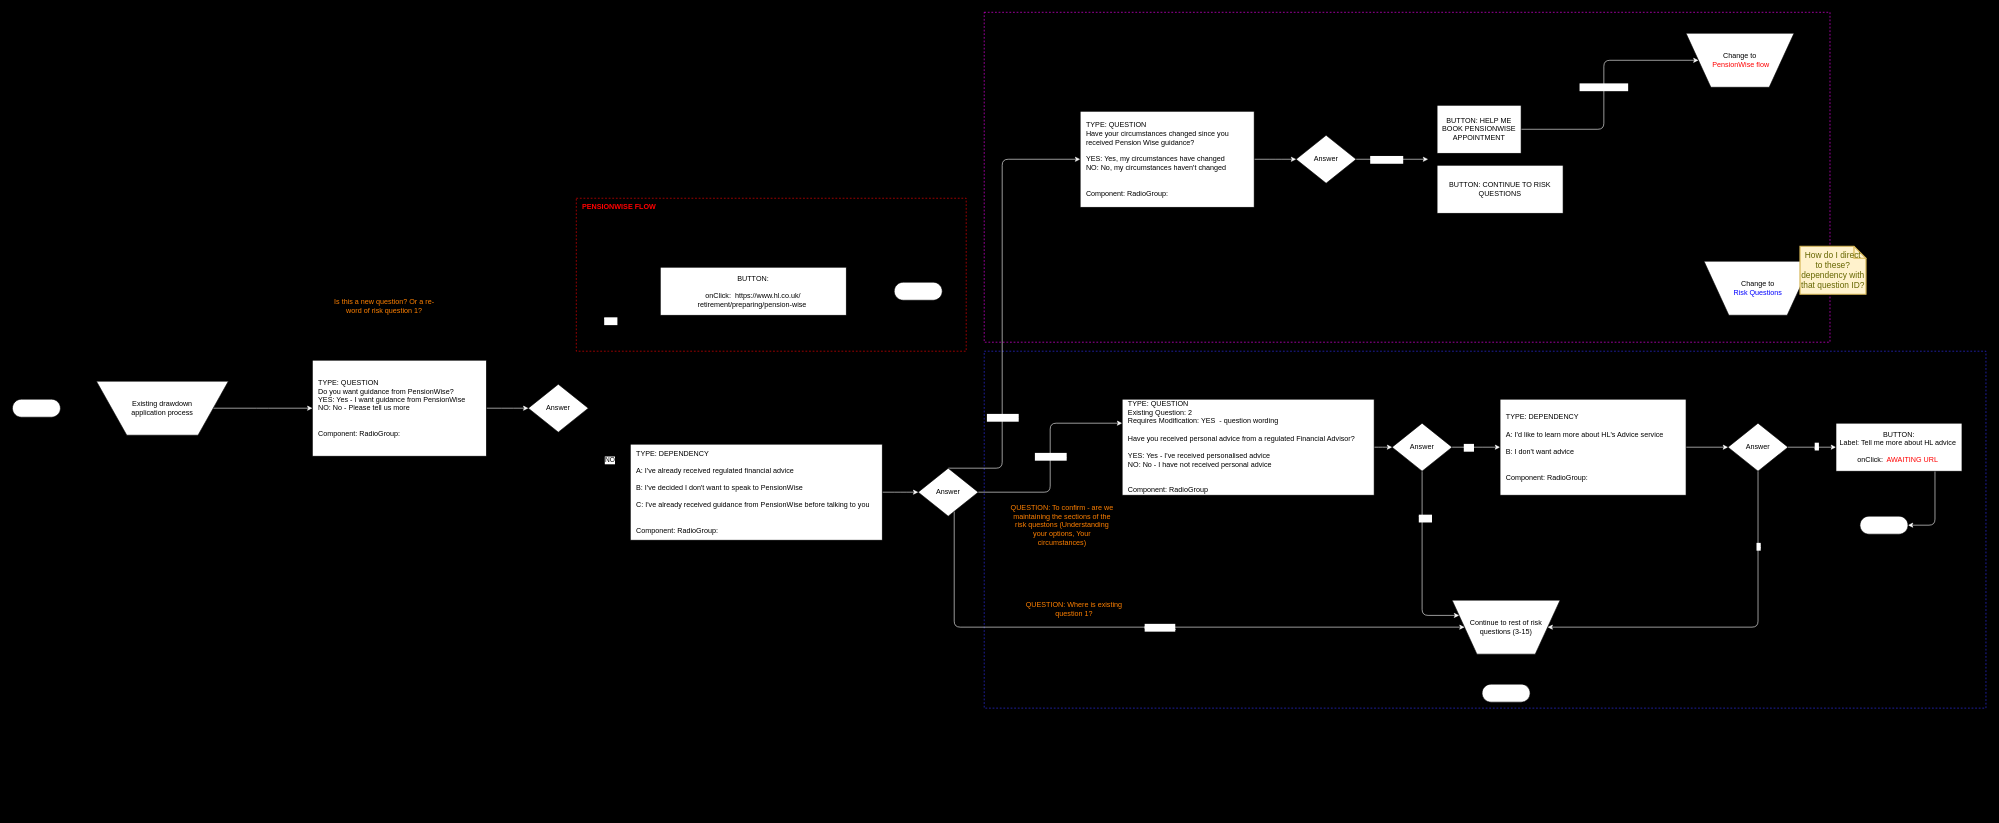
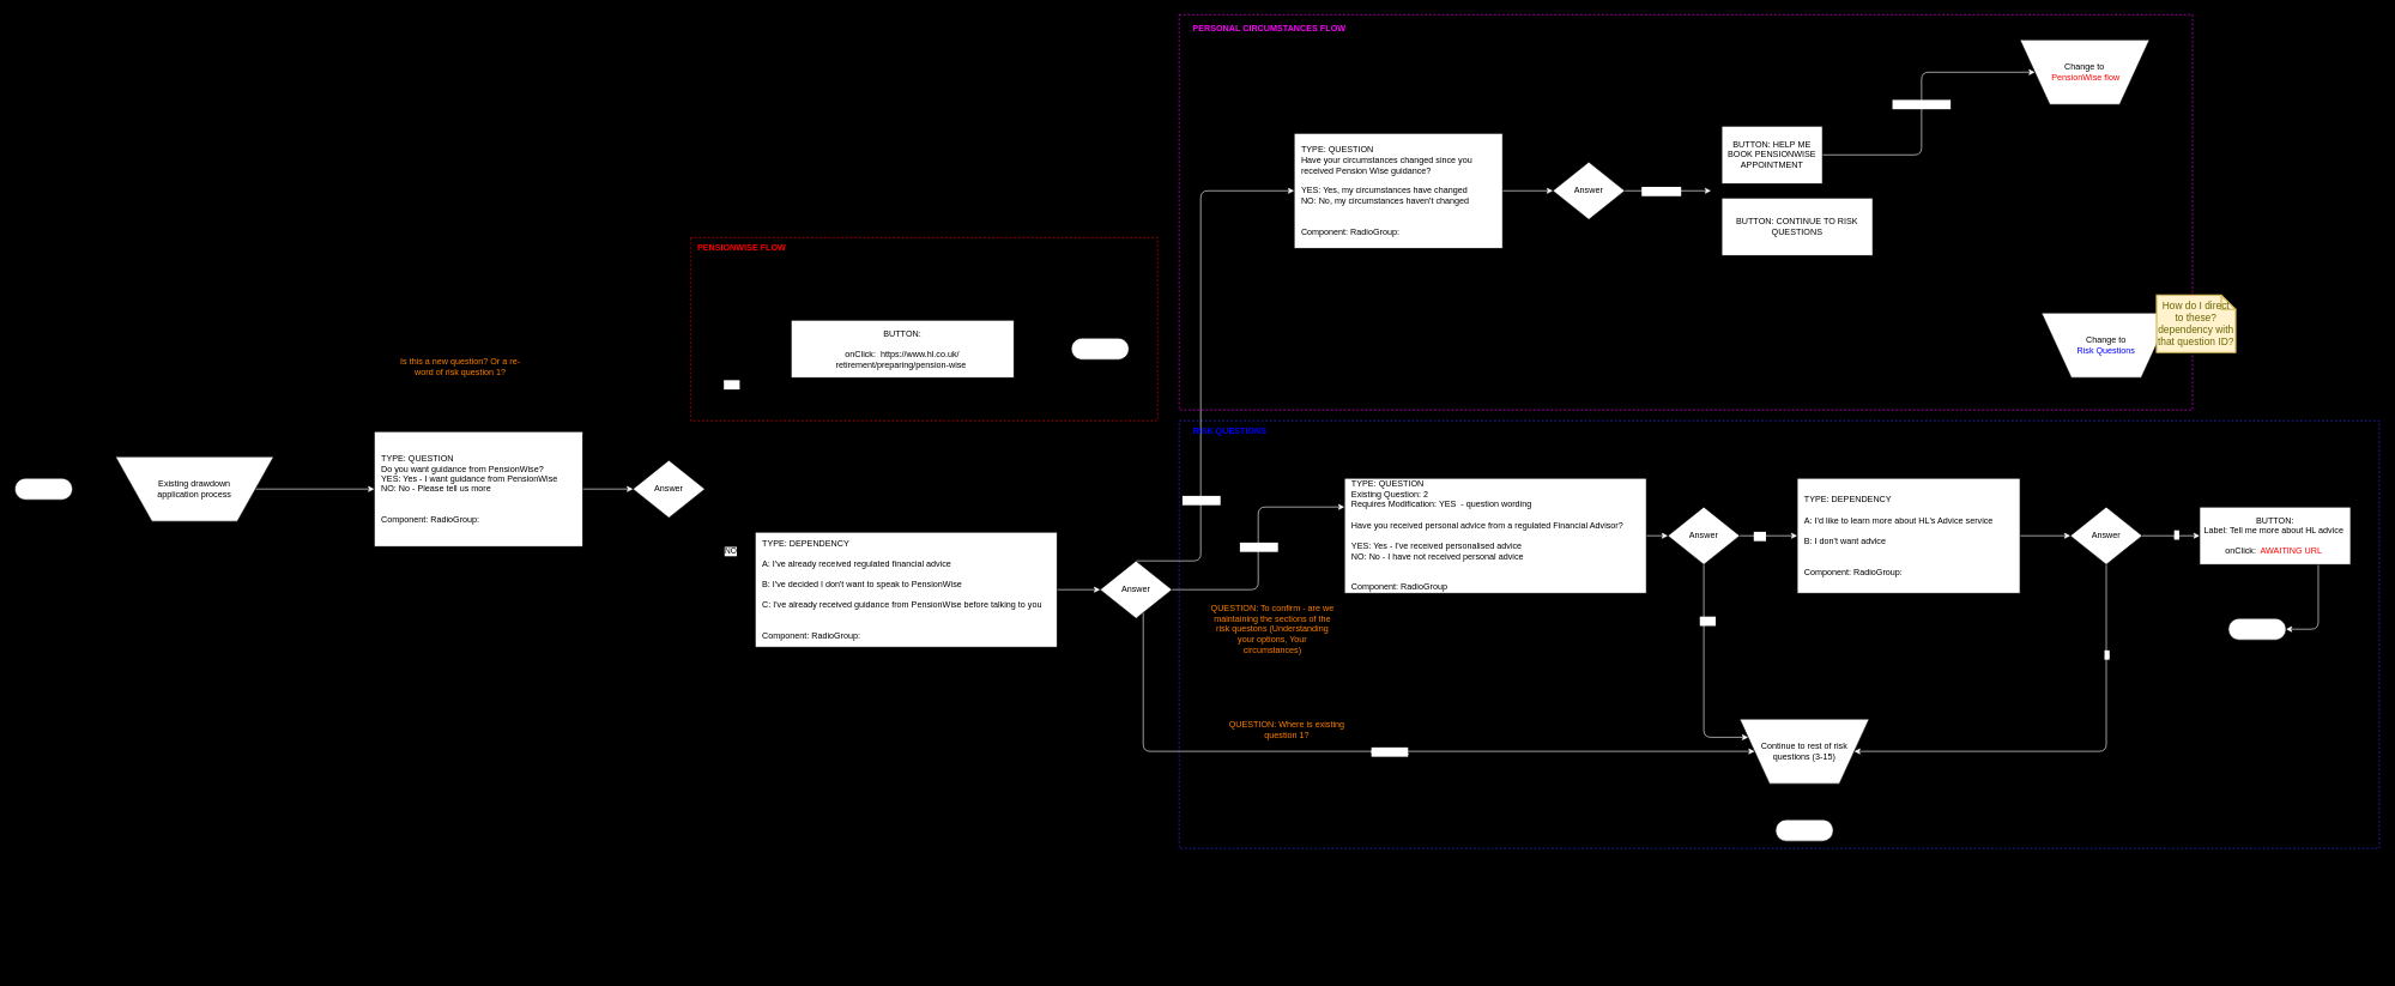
  <mxCell id="0" />
  <mxCell id="1" parent="0" />
  <mxCell id="2" value="" style="whiteSpace=wrap;html=1;fontColor=#FFFFFF;fillColor=none;dashed=1;strokeColor=#3333FF;" parent="1" vertex="1"><mxGeometry x="1640" y="585" width="1670" height="595" as="geometry" /></mxCell>
  <mxCell id="3" value="" style="whiteSpace=wrap;html=1;fontColor=#FFFFFF;fillColor=none;dashed=1;strokeColor=#FF00FF;" parent="1" vertex="1"><mxGeometry x="1640" y="20" width="1410" height="550" as="geometry" /></mxCell>
  <mxCell id="4" value="" style="whiteSpace=wrap;html=1;fontColor=#FFFFFF;fillColor=none;dashed=1;strokeColor=#FF0000;" parent="1" vertex="1"><mxGeometry x="960" y="330" width="650" height="255" as="geometry" /></mxCell>
  <mxCell id="5" value="" style="whiteSpace=wrap;html=1;aspect=fixed;fontColor=#FFFFFF;fillColor=none;dashed=1;" parent="1" vertex="1"><mxGeometry x="2380" y="145" width="240" height="240" as="geometry" /></mxCell>
  <mxCell id="6" style="edgeStyle=elbowEdgeStyle;jumpSize=0;html=1;exitX=1;exitY=0.5;exitDx=0;exitDy=0;entryX=0;entryY=0.5;entryDx=0;entryDy=0;fontColor=#FFFFFF;strokeColor=#FFFFFF;strokeWidth=1;" parent="1" source="7" target="26" edge="1"><mxGeometry relative="1" as="geometry" /></mxCell>
  <mxCell id="7" value="TYPE: DEPENDENCY&lt;br&gt;&lt;br&gt;A: I've already received regulated financial advice&lt;br&gt;&lt;br&gt;B: I've decided I don't want to speak to PensionWise&lt;br&gt;&lt;br&gt;C: I've already received guidance from PensionWise before talking to you&lt;br&gt;&lt;br&gt;&lt;br&gt;Component: RadioGroup:&amp;nbsp;" style="rounded=0;whiteSpace=wrap;html=1;align=left;spacingLeft=8;" parent="1" vertex="1"><mxGeometry x="1050" y="740" width="420" height="160" as="geometry" /></mxCell>
  <mxCell id="8" style="edgeStyle=none;html=1;exitX=0.5;exitY=1;exitDx=0;exitDy=0;entryX=0.5;entryY=0.5;entryDx=0;entryDy=-15;entryPerimeter=0;" parent="1" source="9" target="64" edge="1"><mxGeometry relative="1" as="geometry" /></mxCell>
  <mxCell id="9" value="Continue to rest of risk &lt;br&gt;questions (3-15)" style="verticalLabelPosition=middle;verticalAlign=middle;html=1;shape=trapezoid;perimeter=trapezoidPerimeter;whiteSpace=wrap;size=0.23;arcSize=10;flipV=1;labelPosition=center;align=center;" parent="1" vertex="1"><mxGeometry x="2420" y="1000" width="180" height="90" as="geometry" /></mxCell>
  <mxCell id="10" style="edgeStyle=elbowEdgeStyle;html=1;entryX=0;entryY=0.5;entryDx=0;entryDy=0;" parent="1" source="14" target="7" edge="1"><mxGeometry relative="1" as="geometry" /></mxCell>
  <mxCell id="11" value="NO" style="edgeLabel;html=1;align=center;verticalAlign=middle;resizable=0;points=[];" parent="10" vertex="1" connectable="0"><mxGeometry x="0.152" relative="1" as="geometry"><mxPoint as="offset" /></mxGeometry></mxCell>
  <mxCell id="12" style="edgeStyle=elbowEdgeStyle;html=1;exitX=0.5;exitY=0;exitDx=0;exitDy=0;entryX=0;entryY=0.5;entryDx=0;entryDy=0;fontColor=#FFFFFF;" parent="1" source="14" target="16" edge="1"><mxGeometry relative="1" as="geometry" /></mxCell>
  <mxCell id="13" value="YES" style="edgeLabel;html=1;align=center;verticalAlign=middle;resizable=0;points=[];fontColor=#FFFFFF;" parent="12" vertex="1" connectable="0"><mxGeometry x="0.176" y="-1" relative="1" as="geometry"><mxPoint as="offset" /></mxGeometry></mxCell>
  <mxCell id="14" value="&lt;span&gt;Answer&lt;/span&gt;" style="rhombus;html=1;spacing=3;whiteSpace=wrap;spacingTop=0;spacingLeft=0;" parent="1" vertex="1"><mxGeometry x="880" y="640" width="100" height="80" as="geometry" /></mxCell>
  <mxCell id="15" style="edgeStyle=elbowEdgeStyle;html=1;entryX=0;entryY=0.5;entryDx=0;entryDy=0;entryPerimeter=0;fontColor=#FFFFFF;" parent="1" source="16" target="17" edge="1"><mxGeometry relative="1" as="geometry" /></mxCell>
  <mxCell id="16" value="BUTTON:&lt;br&gt;&lt;br&gt;onClick:&amp;nbsp; https://www.hl.co.uk/&lt;br/&gt;retirement/preparing/pension-wise&amp;nbsp;" style="rounded=0;whiteSpace=wrap;html=1;" parent="1" vertex="1"><mxGeometry x="1100" y="445" width="310" height="80" as="geometry" /></mxCell>
  <mxCell id="17" value="&lt;font color=&quot;#ffffff&quot;&gt;END&lt;/font&gt;" style="html=1;dashed=0;whitespace=wrap;shape=mxgraph.dfd.start;fontColor=#FF0000;" parent="1" vertex="1"><mxGeometry x="1490" y="470" width="80" height="30" as="geometry" /></mxCell>
  <mxCell id="18" style="edgeStyle=elbowEdgeStyle;jumpSize=0;html=1;exitX=1;exitY=0.5;exitDx=0;exitDy=0;entryX=0;entryY=0.5;entryDx=0;entryDy=0;fontColor=#FFFFFF;strokeColor=#FFFFFF;strokeWidth=1;" parent="1" source="19" target="14" edge="1"><mxGeometry relative="1" as="geometry" /></mxCell>
  <mxCell id="19" value="TYPE: QUESTION&lt;br&gt;&lt;span style=&quot;text-align: center&quot;&gt;Do you want guidance from PensionWise?&lt;br&gt;&lt;/span&gt;YES: Yes - I want guidance from PensionWise&lt;br&gt;NO: No - Please tell us more&lt;br&gt;&lt;br&gt;&lt;br&gt;Component: RadioGroup:&amp;nbsp;" style="rounded=0;whiteSpace=wrap;html=1;align=left;spacingLeft=8;" parent="1" vertex="1"><mxGeometry x="520" y="600" width="290" height="160" as="geometry" /></mxCell>
  <mxCell id="20" style="edgeStyle=elbowEdgeStyle;jumpSize=0;html=1;fontColor=#FFFFFF;strokeColor=#FFFFFF;strokeWidth=1;entryX=0;entryY=0.5;entryDx=0;entryDy=0;" parent="1" source="26" target="9" edge="1"><mxGeometry relative="1" as="geometry"><Array as="points"><mxPoint x="1590" y="930" /><mxPoint x="2000" y="750" /></Array></mxGeometry></mxCell>
  <mxCell id="21" value="OPTION A" style="edgeLabel;html=1;align=center;verticalAlign=middle;resizable=0;points=[];fontColor=#FFFFFF;" parent="20" vertex="1" connectable="0"><mxGeometry x="0.192" y="4" relative="1" as="geometry"><mxPoint x="-87" y="4" as="offset" /></mxGeometry></mxCell>
  <mxCell id="22" style="edgeStyle=elbowEdgeStyle;jumpSize=0;html=1;exitX=1;exitY=0.5;exitDx=0;exitDy=0;entryX=0;entryY=0.25;entryDx=0;entryDy=0;fontColor=#FFFFFF;strokeColor=#FFFFFF;strokeWidth=1;" parent="1" source="26" target="28" edge="1"><mxGeometry relative="1" as="geometry" /></mxCell>
  <mxCell id="23" value="OPTION B" style="edgeLabel;html=1;align=center;verticalAlign=middle;resizable=0;points=[];fontColor=#FFFFFF;" parent="22" vertex="1" connectable="0"><mxGeometry x="0.076" relative="1" as="geometry"><mxPoint y="11" as="offset" /></mxGeometry></mxCell>
  <mxCell id="24" style="edgeStyle=elbowEdgeStyle;jumpSize=0;html=1;exitX=0.5;exitY=0;exitDx=0;exitDy=0;entryX=0;entryY=0.5;entryDx=0;entryDy=0;fontColor=#FFFFFF;strokeColor=#FFFFFF;strokeWidth=1;" parent="1" source="26" target="49" edge="1"><mxGeometry relative="1" as="geometry"><Array as="points"><mxPoint x="1670" y="520" /></Array></mxGeometry></mxCell>
  <mxCell id="25" value="OPTION C" style="edgeLabel;html=1;align=center;verticalAlign=middle;resizable=0;points=[];fontColor=#FFFFFF;" parent="24" vertex="1" connectable="0"><mxGeometry x="0.725" y="2" relative="1" as="geometry"><mxPoint x="-29" y="432" as="offset" /></mxGeometry></mxCell>
  <mxCell id="26" value="&lt;span&gt;Answer&lt;/span&gt;" style="rhombus;html=1;spacing=3;whiteSpace=wrap;spacingTop=0;spacingLeft=0;" parent="1" vertex="1"><mxGeometry x="1530" y="780" width="100" height="80" as="geometry" /></mxCell>
  <mxCell id="27" style="edgeStyle=elbowEdgeStyle;jumpSize=0;html=1;exitX=1;exitY=0.5;exitDx=0;exitDy=0;entryX=0;entryY=0.5;entryDx=0;entryDy=0;fontColor=#FF8000;strokeColor=#FFFFFF;strokeWidth=1;" parent="1" source="28" target="34" edge="1"><mxGeometry relative="1" as="geometry" /></mxCell>
  <mxCell id="28" value="TYPE: QUESTION&lt;br&gt;Existing Question: 2&lt;br&gt;Requires Modification: YES&amp;nbsp; - question wording&lt;br&gt;&lt;br&gt;Have you received personal advice from a regulated Financial Advisor?&lt;br&gt;&lt;br&gt;YES: Yes - I've received personalised advice&lt;br&gt;NO: No - I have not received personal advice&lt;br&gt;&lt;br&gt;&lt;br&gt;Component: RadioGroup" style="rounded=0;whiteSpace=wrap;html=1;align=left;spacingLeft=8;" parent="1" vertex="1"><mxGeometry x="1870" y="665" width="420" height="160" as="geometry" /></mxCell>
  <mxCell id="29" value="QUESTION: To confirm - are we maintaining the sections of the risk questons (Understanding your options, Your circumstances)" style="text;html=1;strokeColor=none;fillColor=none;align=center;verticalAlign=middle;whiteSpace=wrap;rounded=0;fontColor=#FF8000;" parent="1" vertex="1"><mxGeometry x="1680" y="825" width="180" height="100" as="geometry" /></mxCell>
  <mxCell id="30" style="edgeStyle=elbowEdgeStyle;jumpSize=0;html=1;exitX=0.5;exitY=1;exitDx=0;exitDy=0;entryX=0;entryY=0.25;entryDx=0;entryDy=0;fontColor=#FF8000;strokeColor=#FFFFFF;strokeWidth=1;" parent="1" source="34" target="9" edge="1"><mxGeometry relative="1" as="geometry"><Array as="points"><mxPoint x="2370" y="970" /><mxPoint x="2210" y="1220" /><mxPoint x="2310" y="1350" /><mxPoint x="2310" y="1330" /><mxPoint x="2270" y="1340" /><mxPoint x="2210" y="1320" /><mxPoint x="2210" y="940" /></Array></mxGeometry></mxCell>
  <mxCell id="31" value="YES" style="edgeLabel;html=1;align=center;verticalAlign=middle;resizable=0;points=[];fontColor=#FFFFFF;" parent="30" vertex="1" connectable="0"><mxGeometry x="-0.482" y="4" relative="1" as="geometry"><mxPoint as="offset" /></mxGeometry></mxCell>
  <mxCell id="32" style="edgeStyle=elbowEdgeStyle;jumpSize=0;html=1;exitX=1;exitY=0.5;exitDx=0;exitDy=0;entryX=0;entryY=0.5;entryDx=0;entryDy=0;fontColor=#FFFFFF;strokeColor=#FFFFFF;strokeWidth=1;" parent="1" source="34" target="36" edge="1"><mxGeometry relative="1" as="geometry" /></mxCell>
  <mxCell id="33" value="NO" style="edgeLabel;html=1;align=center;verticalAlign=middle;resizable=0;points=[];fontColor=#FFFFFF;" parent="32" vertex="1" connectable="0"><mxGeometry x="-0.314" relative="1" as="geometry"><mxPoint as="offset" /></mxGeometry></mxCell>
  <mxCell id="34" value="&lt;span&gt;Answer&lt;/span&gt;" style="rhombus;html=1;spacing=3;whiteSpace=wrap;spacingTop=0;spacingLeft=0;" parent="1" vertex="1"><mxGeometry x="2320" y="705" width="100" height="80" as="geometry" /></mxCell>
  <mxCell id="35" style="edgeStyle=elbowEdgeStyle;jumpSize=0;html=1;exitX=1;exitY=0.5;exitDx=0;exitDy=0;fontColor=#FFFFFF;strokeColor=#FFFFFF;strokeWidth=1;" parent="1" source="36" target="41" edge="1"><mxGeometry relative="1" as="geometry" /></mxCell>
  <mxCell id="36" value="TYPE: DEPENDENCY&lt;br&gt;&lt;br&gt;A: I'd like to learn more about HL's Advice service&lt;br&gt;&lt;br&gt;B: I don't want advice&lt;br&gt;&lt;br&gt;&lt;br&gt;Component: RadioGroup:&amp;nbsp;" style="rounded=0;whiteSpace=wrap;html=1;align=left;spacingLeft=8;" parent="1" vertex="1"><mxGeometry x="2500" y="665" width="310" height="160" as="geometry" /></mxCell>
  <mxCell id="37" style="edgeStyle=elbowEdgeStyle;jumpSize=0;html=1;exitX=1;exitY=0.5;exitDx=0;exitDy=0;entryX=0;entryY=0.5;entryDx=0;entryDy=0;fontColor=#FF0000;strokeColor=#FFFFFF;strokeWidth=1;" parent="1" source="41" target="43" edge="1"><mxGeometry relative="1" as="geometry" /></mxCell>
  <mxCell id="38" value="&lt;font color=&quot;#ffffff&quot;&gt;A&lt;/font&gt;" style="edgeLabel;html=1;align=center;verticalAlign=middle;resizable=0;points=[];fontColor=#FF0000;" parent="37" vertex="1" connectable="0"><mxGeometry x="-0.308" y="-1" relative="1" as="geometry"><mxPoint x="19" y="-3" as="offset" /></mxGeometry></mxCell>
  <mxCell id="39" style="edgeStyle=elbowEdgeStyle;jumpSize=0;html=1;exitX=0.5;exitY=1;exitDx=0;exitDy=0;fontColor=#FFFFFF;strokeColor=#FFFFFF;strokeWidth=1;" parent="1" source="41" target="9" edge="1"><mxGeometry relative="1" as="geometry"><Array as="points"><mxPoint x="2930" y="870" /><mxPoint x="3020" y="1010" /><mxPoint x="2960" y="1040" /><mxPoint x="2780" y="1180" /></Array></mxGeometry></mxCell>
  <mxCell id="40" value="B" style="edgeLabel;html=1;align=center;verticalAlign=middle;resizable=0;points=[];fontColor=#FFFFFF;" parent="39" vertex="1" connectable="0"><mxGeometry x="0.149" y="1" relative="1" as="geometry"><mxPoint x="91" y="-136" as="offset" /></mxGeometry></mxCell>
  <mxCell id="41" value="&lt;span&gt;Answer&lt;/span&gt;" style="rhombus;html=1;spacing=3;whiteSpace=wrap;spacingTop=0;spacingLeft=0;" parent="1" vertex="1"><mxGeometry x="2880" y="705" width="100" height="80" as="geometry" /></mxCell>
  <mxCell id="42" style="edgeStyle=elbowEdgeStyle;jumpSize=0;html=1;exitX=1;exitY=0.5;exitDx=0;exitDy=0;fontColor=#FFFFFF;strokeColor=#FFFFFF;strokeWidth=1;" parent="1" source="43" target="44" edge="1"><mxGeometry relative="1" as="geometry" /></mxCell>
  <mxCell id="43" value="BUTTON:&lt;br&gt;Label: Tell me more about HL advice&amp;nbsp;&lt;br&gt;&lt;br&gt;onClick:&amp;nbsp;&lt;font color=&quot;#ff0000&quot;&gt; AWAITING URL&amp;nbsp;&lt;/font&gt;" style="rounded=0;whiteSpace=wrap;html=1;" parent="1" vertex="1"><mxGeometry x="3060" y="705" width="210" height="80" as="geometry" /></mxCell>
  <mxCell id="44" value="&lt;font color=&quot;#ffffff&quot;&gt;END&lt;/font&gt;" style="html=1;dashed=0;whitespace=wrap;shape=mxgraph.dfd.start;fontColor=#FF0000;" parent="1" vertex="1"><mxGeometry x="3100" y="860" width="80" height="30" as="geometry" /></mxCell>
  <mxCell id="45" value="&lt;font color=&quot;#ffffff&quot;&gt;START&lt;/font&gt;" style="html=1;dashed=0;whitespace=wrap;shape=mxgraph.dfd.start;fontColor=#FF0000;" parent="1" vertex="1"><mxGeometry y="665" width="80" height="30" as="geometry" x="20" /></mxCell>
  <mxCell id="46" style="edgeStyle=elbowEdgeStyle;jumpSize=0;html=1;exitX=1;exitY=0.5;exitDx=0;exitDy=0;entryX=0;entryY=0.5;entryDx=0;entryDy=0;fontColor=#FFFFFF;strokeColor=#FFFFFF;strokeWidth=1;" parent="1" source="47" target="19" edge="1"><mxGeometry relative="1" as="geometry" /></mxCell>
  <mxCell id="47" value="Existing drawdown &lt;br&gt;application process" style="verticalLabelPosition=middle;verticalAlign=middle;html=1;shape=trapezoid;perimeter=trapezoidPerimeter;whiteSpace=wrap;size=0.23;arcSize=10;flipV=1;labelPosition=center;align=center;" parent="1" vertex="1"><mxGeometry x="160" y="635" width="220" height="90" as="geometry" /></mxCell>
  <mxCell id="48" style="edgeStyle=elbowEdgeStyle;jumpSize=0;html=1;exitX=1;exitY=0.5;exitDx=0;exitDy=0;entryX=0;entryY=0.5;entryDx=0;entryDy=0;fontColor=#FFFFFF;strokeColor=#FFFFFF;strokeWidth=1;" parent="1" source="49" target="52" edge="1"><mxGeometry relative="1" as="geometry" /></mxCell>
  <mxCell id="49" value="TYPE: QUESTION&lt;br&gt;Have your circumstances changed since you received Pension Wise guidance?&lt;br&gt;&lt;br&gt;YES: Yes, my circumstances have changed&lt;br&gt;NO: No, my circumstances haven't changed&lt;br&gt;&lt;br&gt;&lt;br&gt;Component: RadioGroup:&amp;nbsp;" style="rounded=0;whiteSpace=wrap;html=1;align=left;spacingLeft=8;" parent="1" vertex="1"><mxGeometry x="1800" y="185" width="290" height="160" as="geometry" /></mxCell>
  <mxCell id="50" style="edgeStyle=elbowEdgeStyle;jumpSize=0;html=1;exitX=1;exitY=0.5;exitDx=0;exitDy=0;entryX=0;entryY=0.5;entryDx=0;entryDy=0;fontColor=#FFFFFF;strokeColor=#FFFFFF;strokeWidth=1;" parent="1" source="52" target="5" edge="1"><mxGeometry relative="1" as="geometry" /></mxCell>
  <mxCell id="51" value="YES or NO" style="edgeLabel;html=1;align=center;verticalAlign=middle;resizable=0;points=[];fontColor=#FFFFFF;" parent="50" vertex="1" connectable="0"><mxGeometry x="-0.575" y="4" relative="1" as="geometry"><mxPoint x="24" y="4" as="offset" /></mxGeometry></mxCell>
  <mxCell id="52" value="&lt;span&gt;Answer&lt;/span&gt;" style="rhombus;html=1;spacing=3;whiteSpace=wrap;spacingTop=0;spacingLeft=0;" parent="1" vertex="1"><mxGeometry x="2160" y="225" width="100" height="80" as="geometry" /></mxCell>
  <mxCell id="53" style="edgeStyle=elbowEdgeStyle;jumpSize=0;html=1;exitX=1;exitY=0.5;exitDx=0;exitDy=0;fontColor=#FF0000;strokeColor=#FFFFFF;strokeWidth=1;" parent="1" source="55" target="57" edge="1"><mxGeometry relative="1" as="geometry" /></mxCell>
  <mxCell id="54" value="&lt;font color=&quot;#ffffff&quot;&gt;BUTTON CLICK&lt;/font&gt;" style="edgeLabel;html=1;align=center;verticalAlign=middle;resizable=0;points=[];fontColor=#FF0000;" parent="53" vertex="1" connectable="0"><mxGeometry x="0.019" y="1" relative="1" as="geometry"><mxPoint as="offset" /></mxGeometry></mxCell>
  <mxCell id="55" value="BUTTON: HELP ME BOOK PENSIONWISE APPOINTMENT&lt;br&gt;" style="rounded=0;whiteSpace=wrap;html=1;" parent="1" vertex="1"><mxGeometry x="2395" y="175" width="140" height="80" as="geometry" /></mxCell>
  <mxCell id="56" value="BUTTON: CONTINUE TO RISK QUESTIONS" style="rounded=0;whiteSpace=wrap;html=1;" parent="1" vertex="1"><mxGeometry x="2395" y="275" width="210" height="80" as="geometry" /></mxCell>
  <mxCell id="57" value="Change to&lt;br&gt;&lt;font color=&quot;#ff0000&quot;&gt;&amp;nbsp;PensionWise flow&lt;/font&gt;" style="verticalLabelPosition=middle;verticalAlign=middle;html=1;shape=trapezoid;perimeter=trapezoidPerimeter;whiteSpace=wrap;size=0.23;arcSize=10;flipV=1;labelPosition=center;align=center;" parent="1" vertex="1"><mxGeometry x="2810" y="55" width="180" height="90" as="geometry" /></mxCell>
  <mxCell id="58" value="Change to&lt;br&gt;&lt;font color=&quot;#0000ff&quot;&gt;Risk Questions&lt;/font&gt;" style="verticalLabelPosition=middle;verticalAlign=middle;html=1;shape=trapezoid;perimeter=trapezoidPerimeter;whiteSpace=wrap;size=0.23;arcSize=10;flipV=1;labelPosition=center;align=center;" parent="1" vertex="1"><mxGeometry x="2840" y="435" width="180" height="90" as="geometry" /></mxCell>
+ <mxCell id="59" value="RISK QUESTIONS" style="text;html=1;align=center;verticalAlign=middle;resizable=0;points=[];autosize=1;strokeColor=none;fillColor=none;fontColor=#0000FF;fontStyle=1" parent="1" vertex="1"><mxGeometry x="1650" y="590" width="120" height="20" as="geometry" /></mxCell>
  <mxCell id="60" value="QUESTION: Where is existing question 1?" style="text;html=1;strokeColor=none;fillColor=none;align=center;verticalAlign=middle;whiteSpace=wrap;rounded=0;fontColor=#FF8000;" parent="1" vertex="1"><mxGeometry x="1700" y="965" width="180" height="100" as="geometry" /></mxCell>
  <mxCell id="61" value="&lt;font color=&quot;#ff0000&quot;&gt;PENSIONWISE FLOW&lt;/font&gt;" style="text;html=1;align=center;verticalAlign=middle;resizable=0;points=[];autosize=1;strokeColor=none;fillColor=none;fontColor=#0000FF;fontStyle=1" parent="1" vertex="1"><mxGeometry x="961" y="335" width="140" height="20" as="geometry" /></mxCell>
+ <mxCell id="62" value="PERSONAL CIRCUMSTANCES FLOW" style="text;html=1;align=center;verticalAlign=middle;resizable=0;points=[];autosize=1;strokeColor=none;fillColor=none;fontColor=#FF00FF;fontStyle=1" parent="1" vertex="1"><mxGeometry x="1650" y="30" width="230" height="20" as="geometry" /></mxCell>
  <mxCell id="63" value="Is this a new question? Or a re-word of risk question 1?" style="text;html=1;strokeColor=none;fillColor=none;align=center;verticalAlign=middle;whiteSpace=wrap;rounded=0;fontColor=#FF8000;" parent="1" vertex="1"><mxGeometry x="550" y="460" width="180" height="100" as="geometry" /></mxCell>
  <mxCell id="64" value="&lt;font color=&quot;#ffffff&quot;&gt;END&lt;/font&gt;" style="html=1;dashed=0;whitespace=wrap;shape=mxgraph.dfd.start;fontColor=#FF0000;" parent="1" vertex="1"><mxGeometry x="2470" y="1140" width="80" height="30" as="geometry" /></mxCell>
  <mxCell id="65" value="How do I direct to these? dependency with that question ID?" style="shape=note;strokeWidth=2;fontSize=14;size=20;whiteSpace=wrap;html=1;fillColor=#fff2cc;strokeColor=#d6b656;fontColor=#666600;" parent="1" vertex="1"><mxGeometry x="3000" y="410" width="110.0" height="80" as="geometry" /></mxCell>
